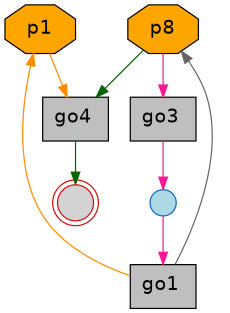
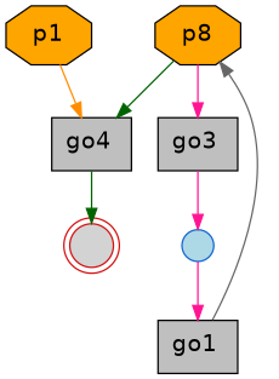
  digraph {
    fontname="DejaVu Sans"
    node [color=black fillcolor=gray75 fontname="DejaVu Sans" shape=box style=filled]
    edge [color=deeppink fontname="DejaVu Sans"]
    p1 [fillcolor=orange fontsize=16 shape=octagon]
    n2 [fillcolor=orange fontsize=16 label=p8 shape=octagon]
    n3 [label=<<FONT POINT-SIZE="16">go4</FONT><FONT POINT-SIZE="10" COLOR="blue"> </FONT>>]
    n4 [label=<<FONT POINT-SIZE="16">go3</FONT><FONT POINT-SIZE="10" COLOR="blue"> </FONT>>]
    initial [color="#0e64ce" fillcolor=lightblue shape=point width=0.3]
    n6 [label=<<FONT POINT-SIZE="16">go1</FONT><FONT POINT-SIZE="10" COLOR="blue"> </FONT>>]
    terminal [color="#d11010" fillcolor=lightgrey peripheries=2 shape=point width=0.3]
    subgraph sub_1 {
      rank=same
      p1
      n2
    }
    p1 -> n3 [color=darkorange]
    n2 -> n3 [color=darkgreen]
    n2 -> n4
    n3 -> terminal [color=darkgreen]
    n4 -> initial
    initial -> n6
-   n6 -> p1 [color=darkorange]
    n6 -> n2 [color=gray40]
  }
